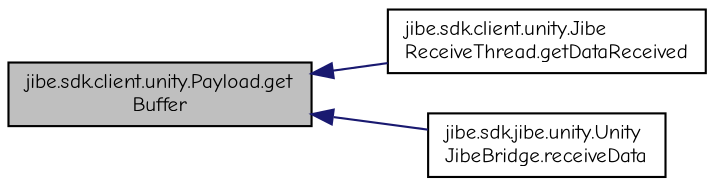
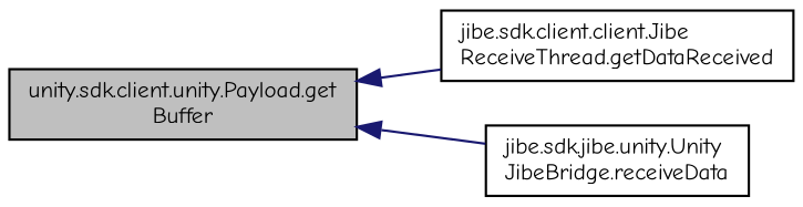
  digraph {
    fontname="Comic Neue"
    rankdir=LR
    node [color=black fillcolor=white fontname="Comic Neue" fontsize=10 shape=record style=filled]
    edge [color=midnightblue dir=back fontname="Comic Neue" fontsize=10 labelfontname=Helvetica labelfontsize=10 style=solid]
-   n1 [fillcolor=grey75 fontcolor=black height=0.2 label="jibe.sdk.client.unity.Payload.get\lBuffer" width=0.4]
-   n2 [height=0.2 label="jibe.sdk.client.unity.Jibe\lReceiveThread.getDataReceived" width=0.4]
+   n1 [fillcolor=grey75 fontcolor=black height=0.2 label="unity.sdk.client.unity.Payload.get\lBuffer" width=0.4]
+   n2 [height=0.2 label="jibe.sdk.client.client.Jibe\lReceiveThread.getDataReceived" width=0.4]
    n3 [height=0.2 label="jibe.sdk.jibe.unity.Unity\lJibeBridge.receiveData" width=0.4]
    n1 -> n2
    n1 -> n3
  }
